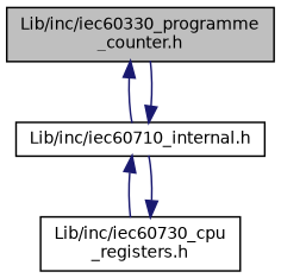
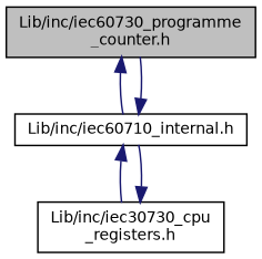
  digraph {
    node [color=black fillcolor=white fontname=Helvetica fontsize=10 shape=record style=filled]
    edge [color=midnightblue dir=back fontname=Helvetica fontsize=10 labelfontname=Helvetica labelfontsize=10 style=solid]
-   n1 [fillcolor=grey75 fontcolor=black height=0.2 label="Lib/inc/iec60330_programme\l_counter.h" width=0.4]
+   n1 [fillcolor=grey75 fontcolor=black height=0.2 label="Lib/inc/iec60730_programme\l_counter.h" width=0.4]
    n2 [height=0.2 label="Lib/inc/iec60710_internal.h" width=0.4]
-   n3 [height=0.2 label="Lib/inc/iec60730_cpu\l_registers.h" width=0.4]
+   n3 [height=0.2 label="Lib/inc/iec30730_cpu\l_registers.h" width=0.4]
    n1 -> n2
    n2 -> n1
    n2 -> n3
    n3 -> n2
  }
